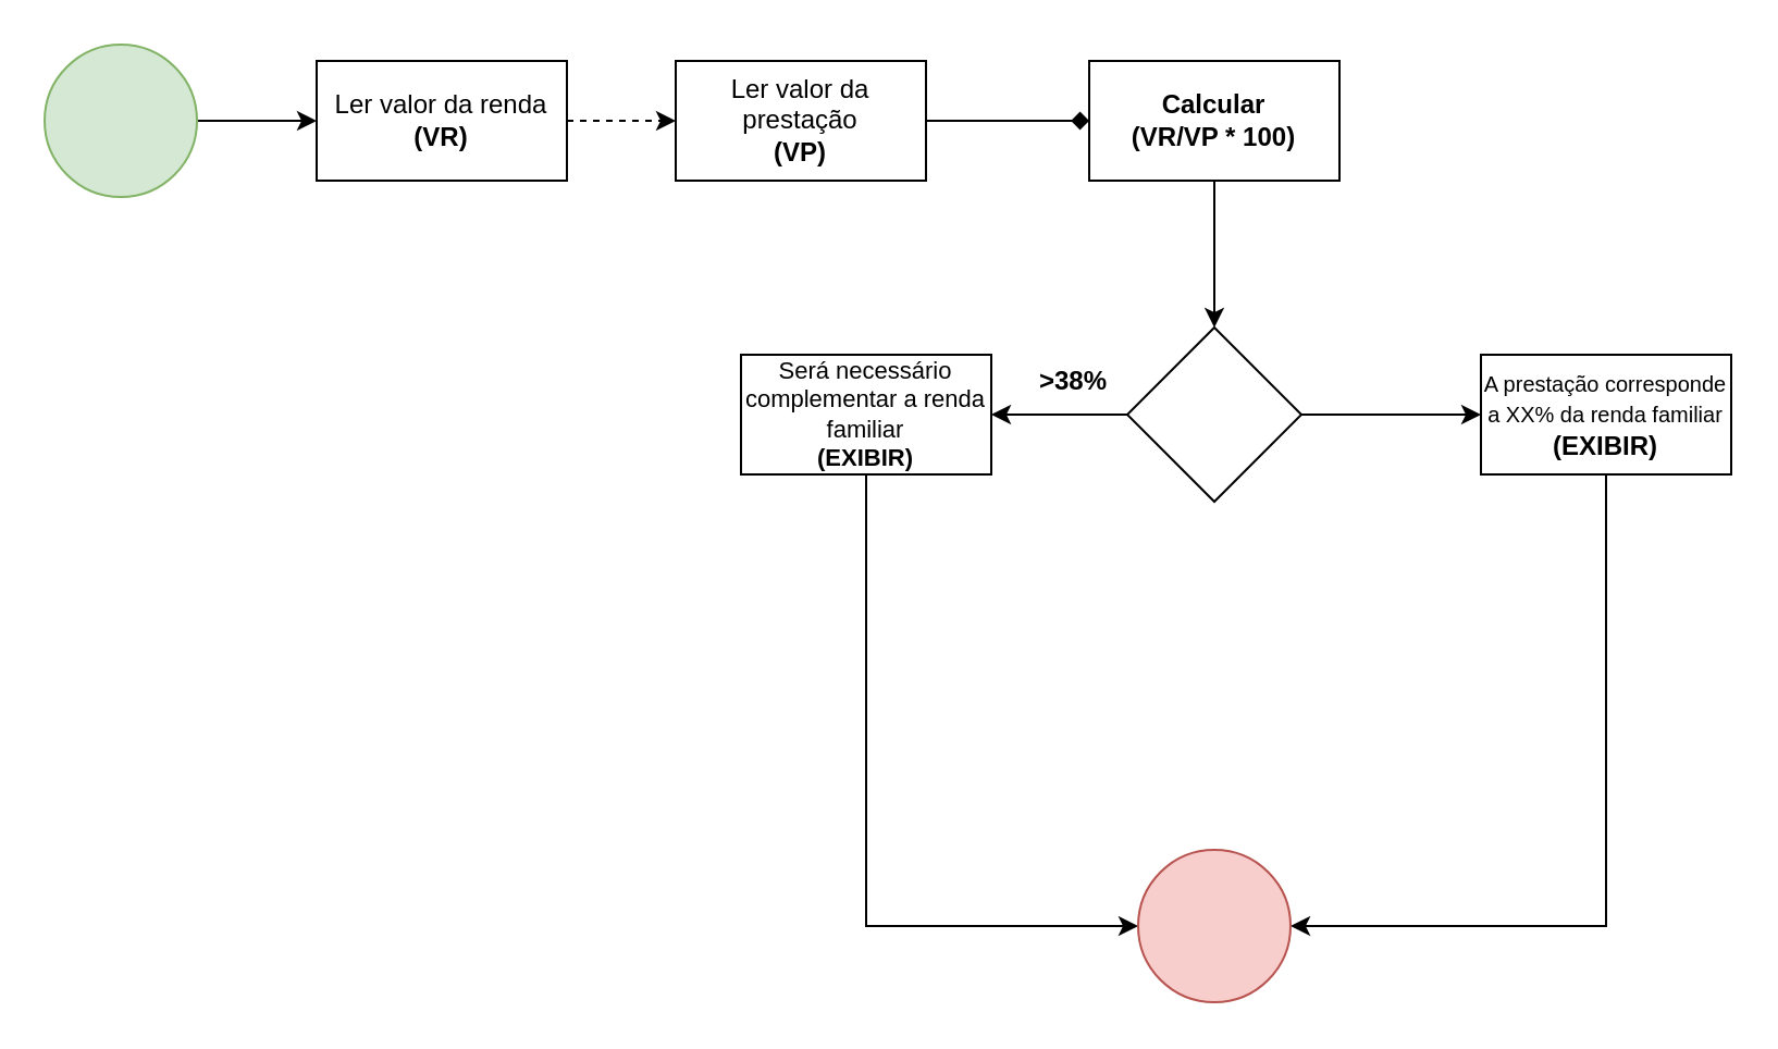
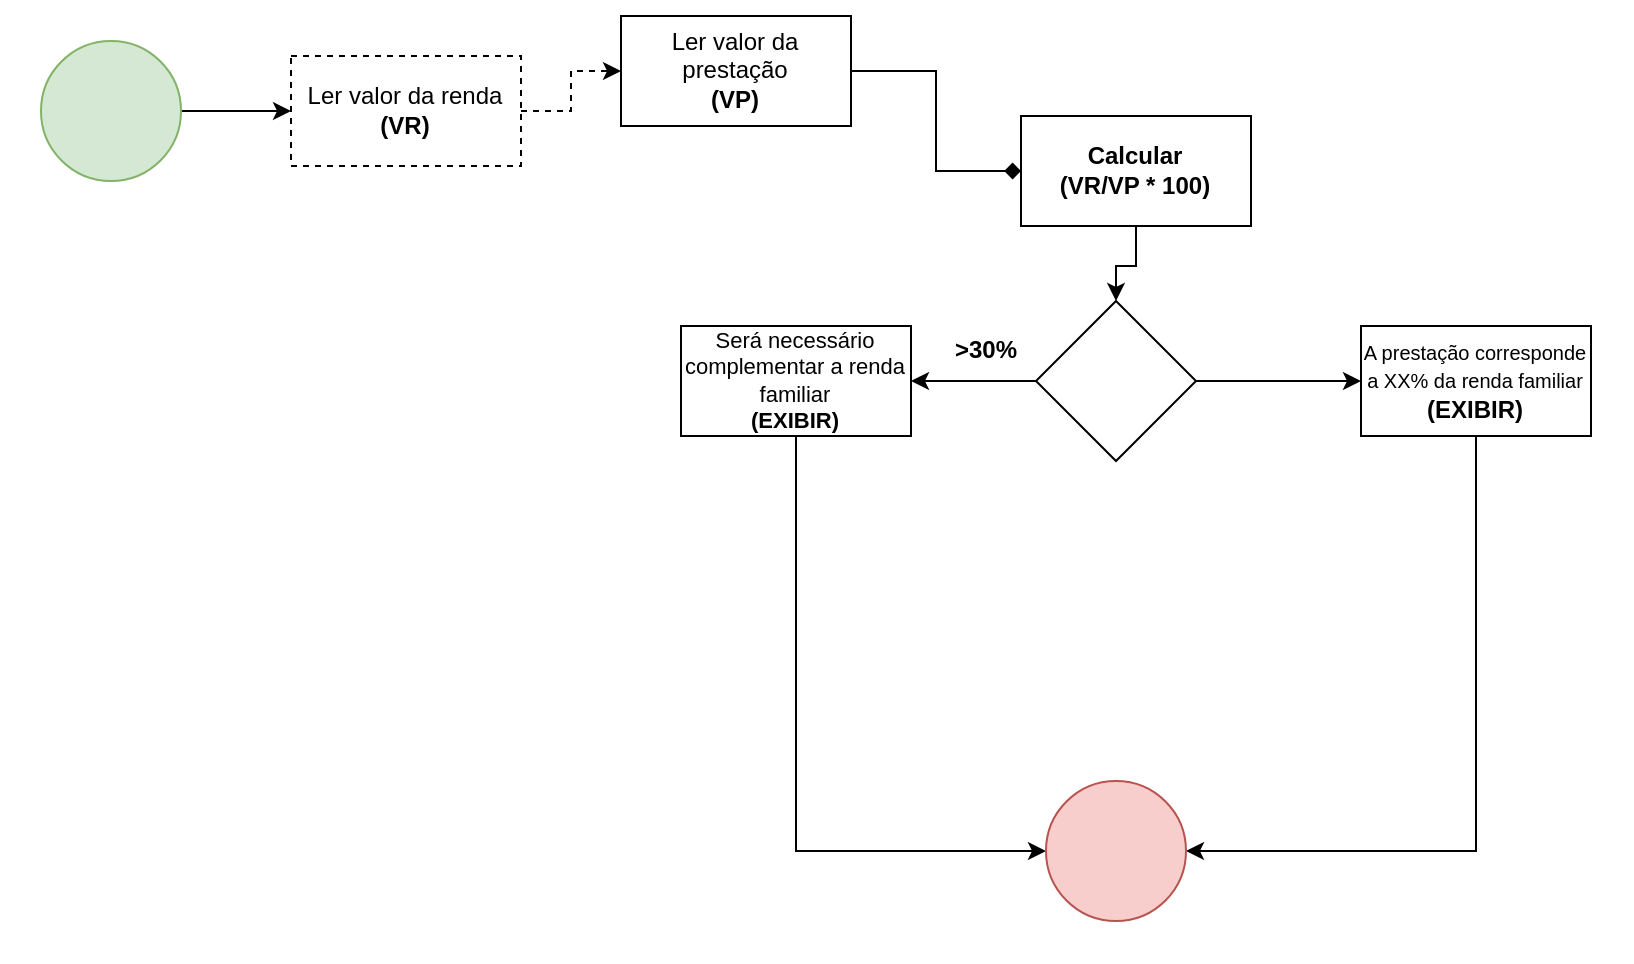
  <mxCell id="0" />
  <mxCell id="1" parent="0" />
  <mxCell id="2" value="" style="edgeStyle=orthogonalEdgeStyle;rounded=0;orthogonalLoop=1;jettySize=auto;html=1;" edge="1" parent="1" source="3" target="5"><mxGeometry relative="1" as="geometry" /></mxCell>
  <mxCell id="3" value="" style="ellipse;whiteSpace=wrap;html=1;aspect=fixed;fillColor=#d5e8d4;strokeColor=#82b366;" vertex="1" parent="1"><mxGeometry x="20" y="20" width="70" height="70" as="geometry" /></mxCell>
  <mxCell id="4" style="edgeStyle=orthogonalEdgeStyle;rounded=0;orthogonalLoop=1;jettySize=auto;html=1;exitX=1;exitY=0.5;exitDx=0;exitDy=0;entryX=0;entryY=0.5;entryDx=0;entryDy=0;dashed=1;" edge="1" parent="1" source="5" target="7"><mxGeometry relative="1" as="geometry" /></mxCell>
- <mxCell id="5" value="Ler valor da renda&lt;br&gt;&lt;b&gt;(VR)&lt;/b&gt;" style="whiteSpace=wrap;html=1;" vertex="1" parent="1"><mxGeometry x="145" y="27.5" width="115" height="55" as="geometry" /></mxCell>
+ <mxCell id="5" value="Ler valor da renda&lt;br&gt;&lt;b&gt;(VR)&lt;/b&gt;" style="whiteSpace=wrap;html=1;dashed=1;" vertex="1" parent="1"><mxGeometry x="145" y="27.5" width="115" height="55" as="geometry" /></mxCell>
  <mxCell id="6" style="edgeStyle=orthogonalEdgeStyle;rounded=0;orthogonalLoop=1;jettySize=auto;html=1;exitX=1;exitY=0.5;exitDx=0;exitDy=0;entryX=0;entryY=0.5;entryDx=0;entryDy=0;endArrow=diamond;" edge="1" parent="1" source="7" target="9"><mxGeometry relative="1" as="geometry" /></mxCell>
- <mxCell id="7" value="Ler valor da prestação&lt;br&gt;&lt;b&gt;(VP)&lt;/b&gt;" style="whiteSpace=wrap;html=1;" vertex="1" parent="1"><mxGeometry x="310" y="27.5" width="115" height="55" as="geometry" /></mxCell>
+ <mxCell id="7" value="Ler valor da prestação&lt;br&gt;&lt;b&gt;(VP)&lt;/b&gt;" style="whiteSpace=wrap;html=1;" vertex="1" parent="1"><mxGeometry x="310" y="7.5" width="115" height="55" as="geometry" /></mxCell>
  <mxCell id="8" value="" style="edgeStyle=orthogonalEdgeStyle;rounded=0;orthogonalLoop=1;jettySize=auto;html=1;" edge="1" parent="1" source="9" target="12"><mxGeometry relative="1" as="geometry" /></mxCell>
- <mxCell id="9" value="&lt;b&gt;Calcular&lt;br&gt;(VR/VP * 100)&lt;br&gt;&lt;/b&gt;" style="whiteSpace=wrap;html=1;" vertex="1" parent="1"><mxGeometry x="500" y="27.5" width="115" height="55" as="geometry" /></mxCell>
+ <mxCell id="9" value="&lt;b&gt;Calcular&lt;br&gt;(VR/VP * 100)&lt;br&gt;&lt;/b&gt;" style="whiteSpace=wrap;html=1;" vertex="1" parent="1"><mxGeometry x="510" y="57.5" width="115" height="55" as="geometry" /></mxCell>
  <mxCell id="10" style="edgeStyle=orthogonalEdgeStyle;rounded=0;orthogonalLoop=1;jettySize=auto;html=1;exitX=1;exitY=0.5;exitDx=0;exitDy=0;entryX=0;entryY=0.5;entryDx=0;entryDy=0;" edge="1" parent="1" source="12" target="14"><mxGeometry relative="1" as="geometry" /></mxCell>
  <mxCell id="11" style="edgeStyle=orthogonalEdgeStyle;rounded=0;orthogonalLoop=1;jettySize=auto;html=1;exitX=0;exitY=0.5;exitDx=0;exitDy=0;entryX=1;entryY=0.5;entryDx=0;entryDy=0;" edge="1" parent="1" source="12" target="16"><mxGeometry relative="1" as="geometry" /></mxCell>
  <mxCell id="12" value="" style="rhombus;whiteSpace=wrap;html=1;" vertex="1" parent="1"><mxGeometry x="517.5" y="150" width="80" height="80" as="geometry" /></mxCell>
  <mxCell id="13" style="edgeStyle=orthogonalEdgeStyle;rounded=0;orthogonalLoop=1;jettySize=auto;html=1;exitX=0.5;exitY=1;exitDx=0;exitDy=0;entryX=1;entryY=0.5;entryDx=0;entryDy=0;" edge="1" parent="1" source="14" target="17"><mxGeometry relative="1" as="geometry" /></mxCell>
  <mxCell id="14" value="&lt;font style=&quot;font-size: 10px;&quot;&gt;A prestação corresponde a XX% da renda familiar&lt;br&gt;&lt;/font&gt;&lt;b&gt;(EXIBIR)&lt;br&gt;&lt;/b&gt;" style="whiteSpace=wrap;html=1;" vertex="1" parent="1"><mxGeometry x="680" y="162.5" width="115" height="55" as="geometry" /></mxCell>
  <mxCell id="15" style="edgeStyle=orthogonalEdgeStyle;rounded=0;orthogonalLoop=1;jettySize=auto;html=1;exitX=0.5;exitY=1;exitDx=0;exitDy=0;entryX=0;entryY=0.5;entryDx=0;entryDy=0;" edge="1" parent="1" source="16" target="17"><mxGeometry relative="1" as="geometry" /></mxCell>
  <mxCell id="16" value="&lt;font style=&quot;font-size: 11px;&quot;&gt;Será necessário complementar a renda familiar&lt;br style=&quot;font-size: 11px;&quot;&gt;&lt;/font&gt;&lt;b style=&quot;border-color: var(--border-color); font-size: 11px;&quot;&gt;(EXIBIR)&lt;/b&gt;&lt;b style=&quot;font-size: 11px;&quot;&gt;&lt;br style=&quot;font-size: 11px;&quot;&gt;&lt;/b&gt;" style="whiteSpace=wrap;html=1;fontSize=11;" vertex="1" parent="1"><mxGeometry x="340" y="162.5" width="115" height="55" as="geometry" /></mxCell>
  <mxCell id="17" value="" style="ellipse;whiteSpace=wrap;html=1;aspect=fixed;fillColor=#f8cecc;strokeColor=#b85450;" vertex="1" parent="1"><mxGeometry x="522.5" y="390" width="70" height="70" as="geometry" /></mxCell>
- <mxCell id="18" value="&lt;b&gt;&amp;gt;38%&lt;/b&gt;" style="text;html=1;strokeColor=none;fillColor=none;align=center;verticalAlign=middle;whiteSpace=wrap;rounded=0;" vertex="1" parent="1"><mxGeometry x="462.5" y="160" width="60" height="30" as="geometry" /></mxCell>
+ <mxCell id="18" value="&lt;b&gt;&amp;gt;30%&lt;/b&gt;" style="text;html=1;strokeColor=none;fillColor=none;align=center;verticalAlign=middle;whiteSpace=wrap;rounded=0;" vertex="1" parent="1"><mxGeometry x="462.5" y="160" width="60" height="30" as="geometry" /></mxCell>
